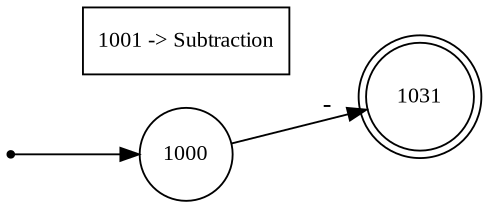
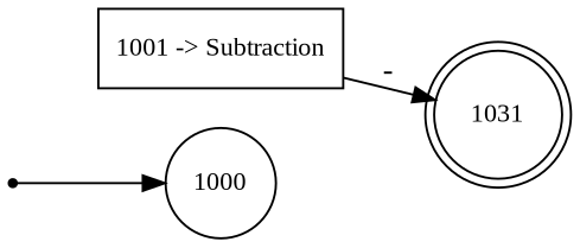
  digraph {
    fontname="Liberation Serif"
    rankdir=LR
    node [fontname="Liberation Serif" fontsize=12 color=black]
    edge [fontname="Liberation Serif"]
    n1 [label="1001 -> Subtraction" shape=rectangle color=""]
    n2 [label=1000 shape=circle]
    n3 [label=1031 shape=doublecircle]
    n4 [label=1001 shape=point]
-   n2 -> n3 [label="-"]
+   n1 -> n3 [label="-"]
    n4 -> n2
  }
